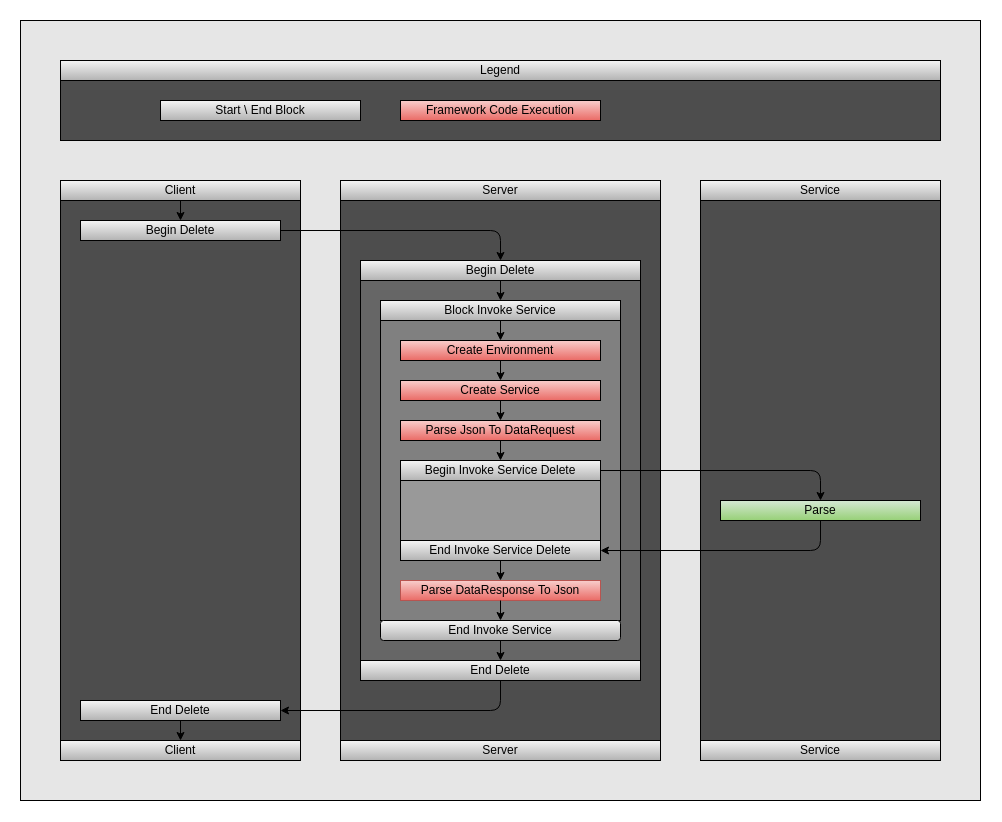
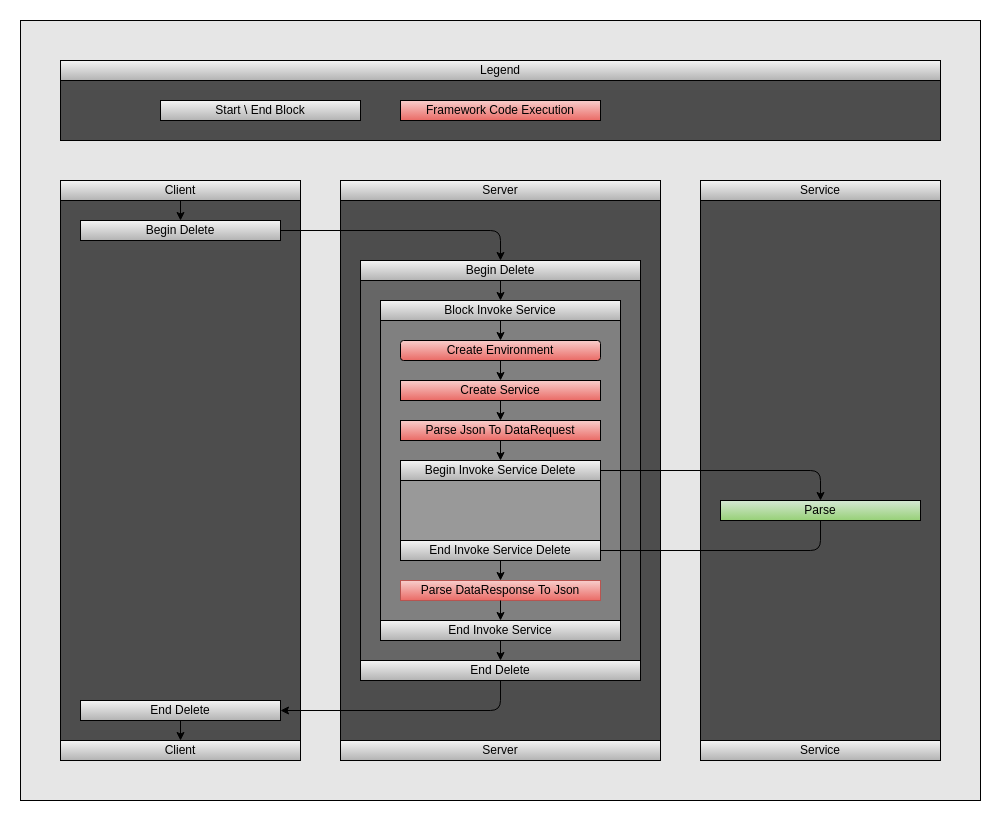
  <mxCell id="0" />
  <mxCell id="1" parent="0" />
  <mxCell id="2" value="" style="rounded=0;whiteSpace=wrap;html=1;fillColor=#E6E6E6;" parent="1" vertex="1"><mxGeometry x="20" y="20" width="960" height="780" as="geometry" /></mxCell>
  <mxCell id="3" value="" style="rounded=0;whiteSpace=wrap;html=1;fillColor=#4D4D4D;" parent="1" vertex="1"><mxGeometry x="60" y="80" width="880" height="60" as="geometry" /></mxCell>
  <mxCell id="4" value="Legend" style="rounded=0;whiteSpace=wrap;html=1;fillColor=#f5f5f5;gradientColor=#b3b3b3;" parent="1" vertex="1"><mxGeometry x="60" y="60" width="880" height="20" as="geometry" /></mxCell>
  <mxCell id="5" value="Start \ End Block" style="rounded=0;whiteSpace=wrap;html=1;fillColor=#f5f5f5;gradientColor=#b3b3b3;" parent="1" vertex="1"><mxGeometry x="160" y="100" width="200" height="20" as="geometry" /></mxCell>
  <mxCell id="6" value="Framework Code Execution" style="rounded=0;whiteSpace=wrap;html=1;fillColor=#f8cecc;gradientColor=#ea6b66;" parent="1" vertex="1"><mxGeometry x="400" y="100" width="200" height="20" as="geometry" /></mxCell>
  <mxCell id="7" value="" style="rounded=0;whiteSpace=wrap;html=1;fillColor=#4D4D4D;" parent="1" vertex="1"><mxGeometry x="60" y="200" width="240" height="540" as="geometry" /></mxCell>
  <mxCell id="8" value="" style="rounded=0;whiteSpace=wrap;html=1;fillColor=#4D4D4D;" parent="1" vertex="1"><mxGeometry x="700" y="200" width="240" height="540" as="geometry" /></mxCell>
  <mxCell id="9" value="" style="rounded=0;whiteSpace=wrap;html=1;fillColor=#4D4D4D;" parent="1" vertex="1"><mxGeometry x="340" y="200" width="320" height="540" as="geometry" /></mxCell>
  <mxCell id="10" value="Server" style="rounded=0;whiteSpace=wrap;html=1;fillColor=#f5f5f5;gradientColor=#b3b3b3;" parent="1" vertex="1"><mxGeometry x="340" y="180" width="320" height="20" as="geometry" /></mxCell>
  <mxCell id="11" value="Server" style="rounded=0;whiteSpace=wrap;html=1;fillColor=#f5f5f5;gradientColor=#b3b3b3;" parent="1" vertex="1"><mxGeometry x="340" y="740" width="320" height="20" as="geometry" /></mxCell>
  <mxCell id="12" value="Client" style="rounded=0;whiteSpace=wrap;html=1;fillColor=#f5f5f5;gradientColor=#b3b3b3;" parent="1" vertex="1"><mxGeometry x="60" y="180" width="240" height="20" as="geometry" /></mxCell>
  <mxCell id="13" value="Client" style="rounded=0;whiteSpace=wrap;html=1;fillColor=#f5f5f5;gradientColor=#b3b3b3;" parent="1" vertex="1"><mxGeometry x="60" y="740" width="240" height="20" as="geometry" /></mxCell>
  <mxCell id="14" value="Service" style="rounded=0;whiteSpace=wrap;html=1;fillColor=#f5f5f5;gradientColor=#b3b3b3;" parent="1" vertex="1"><mxGeometry x="700" y="740" width="240" height="20" as="geometry" /></mxCell>
  <mxCell id="15" value="Service" style="rounded=0;whiteSpace=wrap;html=1;fillColor=#f5f5f5;gradientColor=#b3b3b3;" parent="1" vertex="1"><mxGeometry x="700" y="180" width="240" height="20" as="geometry" /></mxCell>
  <mxCell id="16" value="" style="rounded=0;whiteSpace=wrap;html=1;fillColor=#666666;" parent="1" vertex="1"><mxGeometry x="360" y="280" width="280" height="380" as="geometry" /></mxCell>
  <mxCell id="17" value="Begin Delete" style="rounded=0;whiteSpace=wrap;html=1;fillColor=#f5f5f5;gradientColor=#b3b3b3;" parent="1" vertex="1"><mxGeometry x="360" y="260" width="280" height="20" as="geometry" /></mxCell>
  <mxCell id="18" value="End Delete" style="rounded=0;whiteSpace=wrap;html=1;fillColor=#f5f5f5;gradientColor=#b3b3b3;" parent="1" vertex="1"><mxGeometry x="360" y="660" width="280" height="20" as="geometry" /></mxCell>
  <mxCell id="19" value="Begin Delete" style="rounded=0;whiteSpace=wrap;html=1;fillColor=#f5f5f5;gradientColor=#b3b3b3;" parent="1" vertex="1"><mxGeometry x="80" y="220" width="200" height="20" as="geometry" /></mxCell>
  <mxCell id="20" value="End Delete" style="rounded=0;whiteSpace=wrap;html=1;fillColor=#f5f5f5;gradientColor=#b3b3b3;" parent="1" vertex="1"><mxGeometry x="80" y="700" width="200" height="20" as="geometry" /></mxCell>
  <mxCell id="21" value="" style="endArrow=classic;html=1;exitX=1;exitY=0.5;exitDx=0;exitDy=0;entryX=0.5;entryY=0;entryDx=0;entryDy=0;" parent="1" source="19" target="17" edge="1"><mxGeometry width="50" height="50" relative="1" as="geometry"><mxPoint x="1000" y="1022" as="sourcePoint" /><mxPoint x="1050" y="972" as="targetPoint" /><Array as="points"><mxPoint x="500" y="230" /></Array></mxGeometry></mxCell>
  <mxCell id="22" value="" style="endArrow=classic;html=1;exitX=0.5;exitY=1;exitDx=0;exitDy=0;entryX=1;entryY=0.5;entryDx=0;entryDy=0;" parent="1" source="18" target="20" edge="1"><mxGeometry width="50" height="50" relative="1" as="geometry"><mxPoint x="1000" y="1222" as="sourcePoint" /><mxPoint x="1050" y="1172" as="targetPoint" /><Array as="points"><mxPoint x="500" y="710" /></Array></mxGeometry></mxCell>
  <mxCell id="23" value="" style="endArrow=classic;html=1;exitX=0.5;exitY=0;exitDx=0;exitDy=0;entryX=0.5;entryY=0;entryDx=0;entryDy=0;" parent="1" source="7" target="19" edge="1"><mxGeometry width="50" height="50" relative="1" as="geometry"><mxPoint x="968" y="1032" as="sourcePoint" /><mxPoint x="1018" y="982" as="targetPoint" /></mxGeometry></mxCell>
  <mxCell id="24" value="" style="endArrow=classic;html=1;exitX=0.5;exitY=1;exitDx=0;exitDy=0;entryX=0.5;entryY=0;entryDx=0;entryDy=0;" parent="1" source="20" target="13" edge="1"><mxGeometry width="50" height="50" relative="1" as="geometry"><mxPoint x="968" y="1432" as="sourcePoint" /><mxPoint x="1018" y="1382" as="targetPoint" /></mxGeometry></mxCell>
  <mxCell id="25" value="" style="rounded=0;whiteSpace=wrap;html=1;fillColor=#808080;" parent="1" vertex="1"><mxGeometry x="380" y="320" width="240" height="300" as="geometry" /></mxCell>
  <mxCell id="26" value="Block Invoke Service" style="rounded=0;whiteSpace=wrap;html=1;fillColor=#f5f5f5;gradientColor=#b3b3b3;" parent="1" vertex="1"><mxGeometry x="380" y="300" width="240" height="20" as="geometry" /></mxCell>
- <mxCell id="27" value="End Invoke Service" style="whiteSpace=wrap;html=1;fillColor=#f5f5f5;gradientColor=#b3b3b3;rounded=1;" parent="1" vertex="1"><mxGeometry x="380" y="620" width="240" height="20" as="geometry" /></mxCell>
+ <mxCell id="27" value="End Invoke Service" style="rounded=0;whiteSpace=wrap;html=1;fillColor=#f5f5f5;gradientColor=#b3b3b3;" parent="1" vertex="1"><mxGeometry x="380" y="620" width="240" height="20" as="geometry" /></mxCell>
  <mxCell id="28" value="Parse" style="rounded=0;whiteSpace=wrap;html=1;fillColor=#d5e8d4;gradientColor=#97d077;" parent="1" vertex="1"><mxGeometry x="720" y="500" width="200" height="20" as="geometry" /></mxCell>
  <mxCell id="29" value="Begin Invoke Service Delete" style="rounded=0;whiteSpace=wrap;html=1;fillColor=#f5f5f5;gradientColor=#b3b3b3;" parent="1" vertex="1"><mxGeometry x="400" y="460" width="200" height="20" as="geometry" /></mxCell>
  <mxCell id="30" value="End Invoke Service Delete" style="rounded=0;whiteSpace=wrap;html=1;fillColor=#f5f5f5;gradientColor=#b3b3b3;" parent="1" vertex="1"><mxGeometry x="400" y="540" width="200" height="20" as="geometry" /></mxCell>
  <mxCell id="31" value="" style="rounded=0;whiteSpace=wrap;html=1;fillColor=#999999;" parent="1" vertex="1"><mxGeometry x="400" y="480" width="200" height="60" as="geometry" /></mxCell>
  <mxCell id="32" value="Parse Json To DataRequest" style="rounded=0;whiteSpace=wrap;html=1;fillColor=#f8cecc;gradientColor=#ea6b66;" parent="1" vertex="1"><mxGeometry x="400" y="420" width="200" height="20" as="geometry" /></mxCell>
  <mxCell id="33" value="Parse DataResponse To Json" style="rounded=0;whiteSpace=wrap;html=1;fillColor=#f8cecc;gradientColor=#ea6b66;strokeColor=#b85450;" parent="1" vertex="1"><mxGeometry x="400" y="580" width="200" height="20" as="geometry" /></mxCell>
  <mxCell id="34" value="" style="endArrow=classic;html=1;exitX=0.5;exitY=1;exitDx=0;exitDy=0;entryX=0.5;entryY=0;entryDx=0;entryDy=0;" parent="1" source="32" target="29" edge="1"><mxGeometry width="50" height="50" relative="1" as="geometry"><mxPoint x="978" y="1124" as="sourcePoint" /><mxPoint x="1028" y="1074" as="targetPoint" /></mxGeometry></mxCell>
  <mxCell id="35" value="" style="endArrow=classic;html=1;exitX=1;exitY=0.5;exitDx=0;exitDy=0;entryX=0.5;entryY=0;entryDx=0;entryDy=0;" parent="1" source="29" target="28" edge="1"><mxGeometry width="50" height="50" relative="1" as="geometry"><mxPoint x="1000" y="1122" as="sourcePoint" /><mxPoint x="1050" y="1072" as="targetPoint" /><Array as="points"><mxPoint x="820" y="470" /></Array></mxGeometry></mxCell>
- <mxCell id="36" value="" style="endArrow=classic;html=1;exitX=0.5;exitY=1;exitDx=0;exitDy=0;entryX=1;entryY=0.5;entryDx=0;entryDy=0;" parent="1" source="28" target="30" edge="1"><mxGeometry width="50" height="50" relative="1" as="geometry"><mxPoint x="1000" y="1222" as="sourcePoint" /><mxPoint x="1050" y="1172" as="targetPoint" /><Array as="points"><mxPoint x="820" y="550" /></Array></mxGeometry></mxCell>
+ <mxCell id="36" value="" style="endArrow=none;html=1;exitX=0.5;exitY=1;exitDx=0;exitDy=0;entryX=1;entryY=0.5;entryDx=0;entryDy=0;" parent="1" source="28" target="30" edge="1"><mxGeometry width="50" height="50" relative="1" as="geometry"><mxPoint x="1000" y="1222" as="sourcePoint" /><mxPoint x="1050" y="1172" as="targetPoint" /><Array as="points"><mxPoint x="820" y="550" /></Array></mxGeometry></mxCell>
  <mxCell id="37" value="" style="endArrow=classic;html=1;exitX=0.5;exitY=1;exitDx=0;exitDy=0;entryX=0.5;entryY=0;entryDx=0;entryDy=0;" parent="1" source="30" target="33" edge="1"><mxGeometry width="50" height="50" relative="1" as="geometry"><mxPoint x="978" y="1224" as="sourcePoint" /><mxPoint x="1028" y="1174" as="targetPoint" /></mxGeometry></mxCell>
  <mxCell id="38" value="" style="endArrow=classic;html=1;exitX=0.5;exitY=1;exitDx=0;exitDy=0;entryX=0.5;entryY=0;entryDx=0;entryDy=0;" parent="1" source="33" target="27" edge="1"><mxGeometry width="50" height="50" relative="1" as="geometry"><mxPoint x="978" y="1224" as="sourcePoint" /><mxPoint x="1028" y="1174" as="targetPoint" /></mxGeometry></mxCell>
- <mxCell id="39" value="Create Environment" style="rounded=0;whiteSpace=wrap;html=1;fillColor=#f8cecc;gradientColor=#ea6b66;" parent="1" vertex="1"><mxGeometry x="400" y="340" width="200" height="20" as="geometry" /></mxCell>
+ <mxCell id="39" value="Create Environment" style="whiteSpace=wrap;html=1;fillColor=#f8cecc;gradientColor=#ea6b66;rounded=1;" parent="1" vertex="1"><mxGeometry x="400" y="340" width="200" height="20" as="geometry" /></mxCell>
  <mxCell id="40" value="Create Service" style="rounded=0;whiteSpace=wrap;html=1;fillColor=#f8cecc;gradientColor=#ea6b66;" parent="1" vertex="1"><mxGeometry x="400" y="380" width="200" height="20" as="geometry" /></mxCell>
  <mxCell id="41" value="" style="endArrow=classic;html=1;exitX=0.5;exitY=1;exitDx=0;exitDy=0;entryX=0.5;entryY=0;entryDx=0;entryDy=0;" parent="1" source="26" target="39" edge="1"><mxGeometry width="50" height="50" relative="1" as="geometry"><mxPoint x="920" y="1080" as="sourcePoint" /><mxPoint x="970" y="1030" as="targetPoint" /></mxGeometry></mxCell>
  <mxCell id="42" value="" style="endArrow=classic;html=1;exitX=0.5;exitY=1;exitDx=0;exitDy=0;entryX=0.5;entryY=0;entryDx=0;entryDy=0;" parent="1" source="39" target="40" edge="1"><mxGeometry width="50" height="50" relative="1" as="geometry"><mxPoint x="920" y="1080" as="sourcePoint" /><mxPoint x="970" y="1030" as="targetPoint" /></mxGeometry></mxCell>
  <mxCell id="43" value="" style="endArrow=classic;html=1;exitX=0.5;exitY=1;exitDx=0;exitDy=0;entryX=0.5;entryY=0;entryDx=0;entryDy=0;" parent="1" source="40" target="32" edge="1"><mxGeometry width="50" height="50" relative="1" as="geometry"><mxPoint x="920" y="1080" as="sourcePoint" /><mxPoint x="970" y="1030" as="targetPoint" /></mxGeometry></mxCell>
  <mxCell id="44" value="" style="endArrow=classic;html=1;exitX=0.5;exitY=1;exitDx=0;exitDy=0;entryX=0.5;entryY=0;entryDx=0;entryDy=0;" parent="1" source="17" target="26" edge="1"><mxGeometry width="50" height="50" relative="1" as="geometry"><mxPoint x="978" y="1124" as="sourcePoint" /><mxPoint x="1028" y="1074" as="targetPoint" /></mxGeometry></mxCell>
  <mxCell id="45" value="" style="endArrow=classic;html=1;exitX=0.5;exitY=1;exitDx=0;exitDy=0;entryX=0.5;entryY=0;entryDx=0;entryDy=0;" parent="1" source="27" target="18" edge="1"><mxGeometry width="50" height="50" relative="1" as="geometry"><mxPoint x="978" y="1224" as="sourcePoint" /><mxPoint x="1028" y="1174" as="targetPoint" /></mxGeometry></mxCell>
